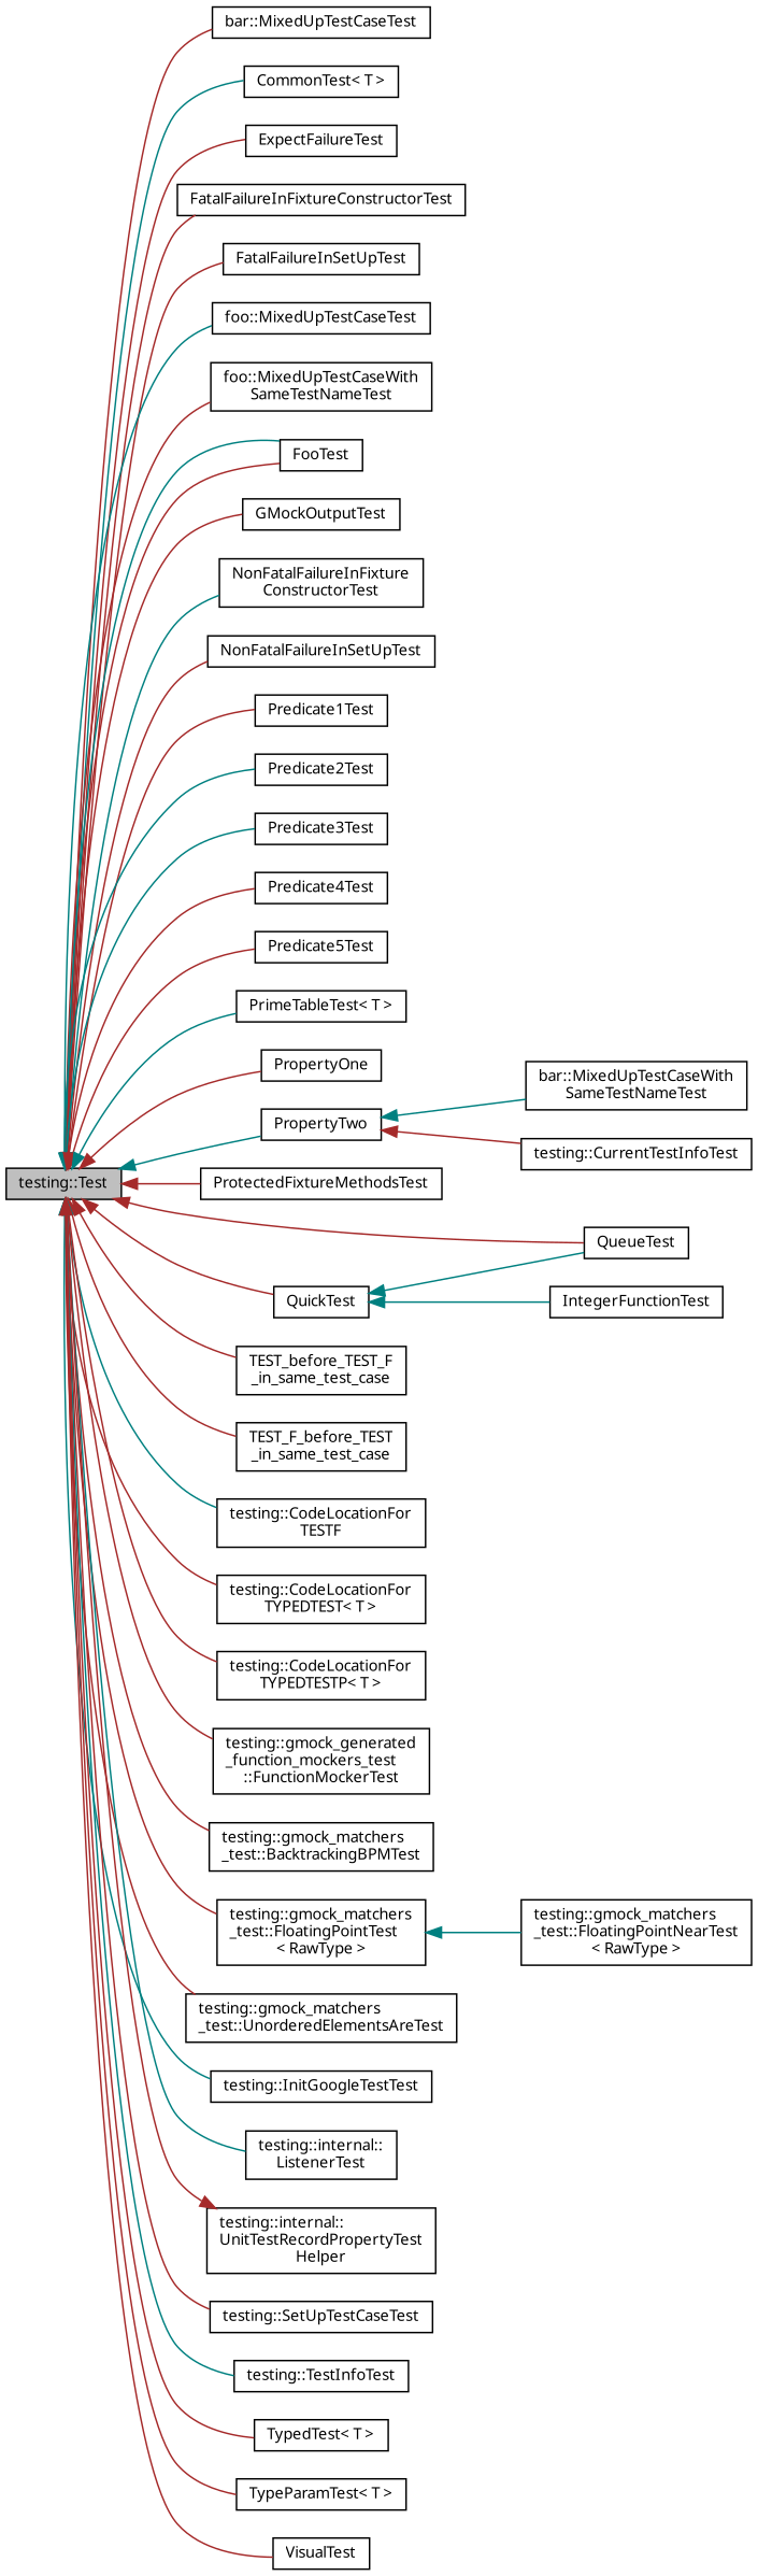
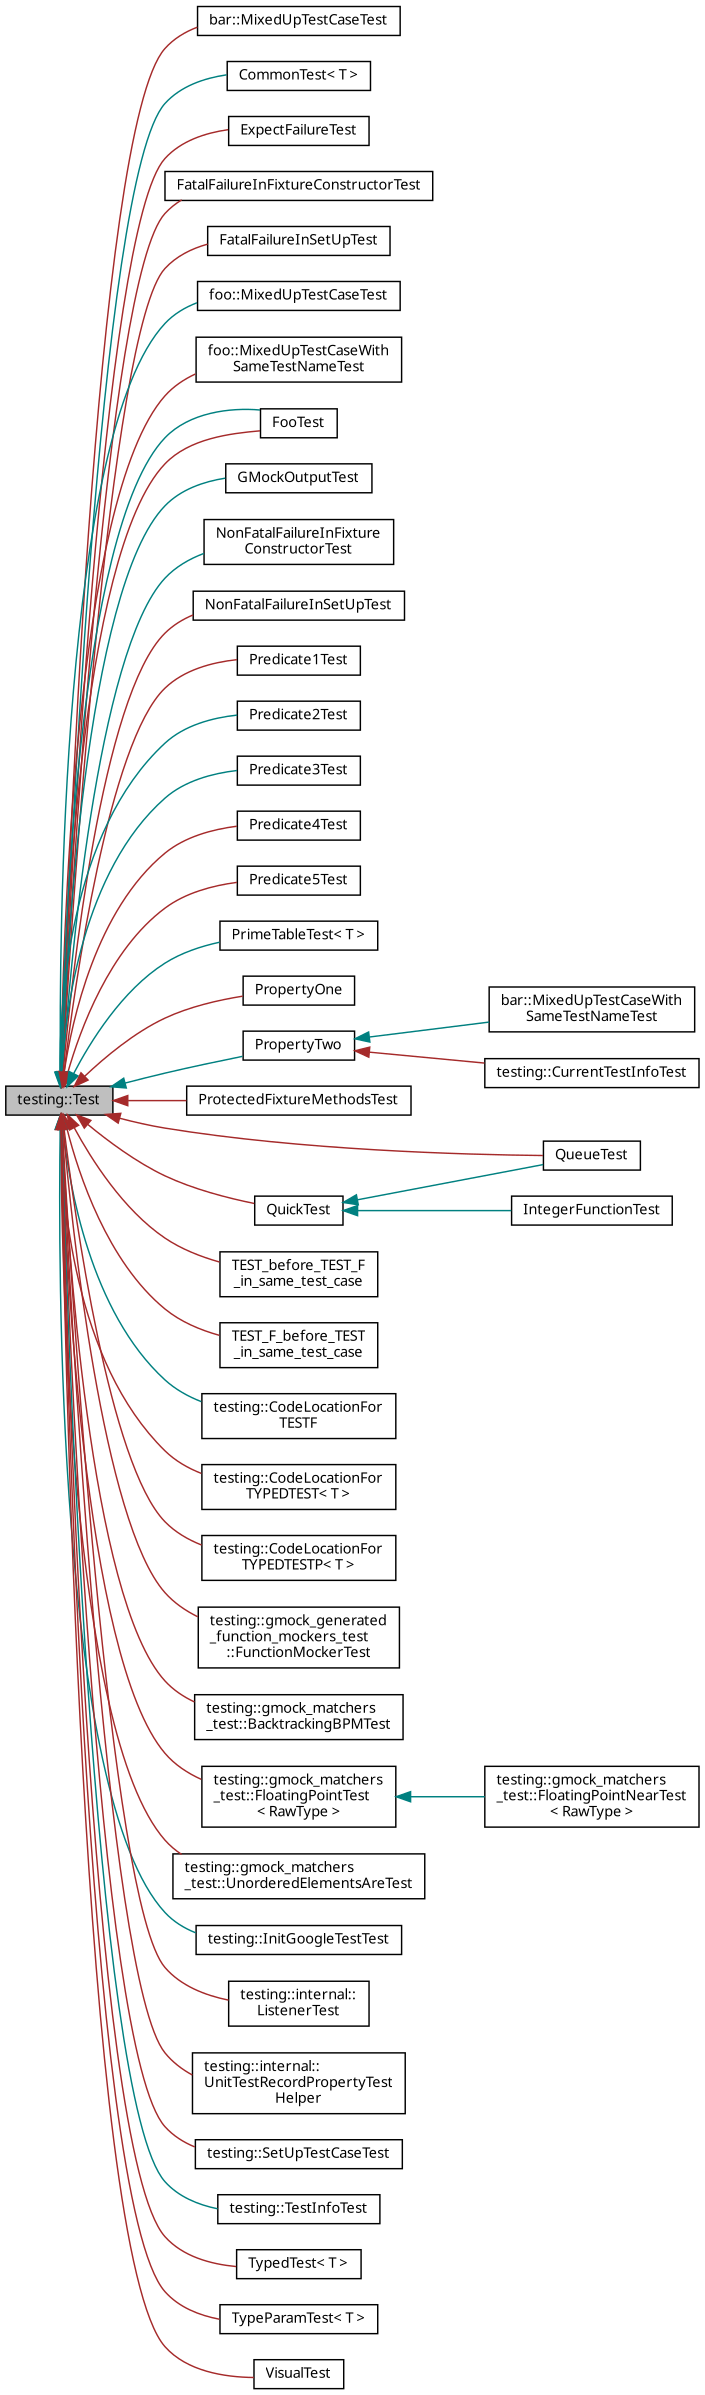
  digraph {
    fontname="Noto Sans"
    rankdir=LR
    node [color=black fillcolor=white fontname="Noto Sans" fontsize=10 shape=record style=filled]
    edge [color=brown dir=back fontname="Noto Sans" fontsize=10 labelfontname=Helvetica labelfontsize=10 style=solid]
    n1 [fillcolor=grey75 fontcolor=black height=0.2 label="testing::Test" width=0.4]
    n2 [height=0.2 label="bar::MixedUpTestCaseTest" width=0.4]
    n3 [height=0.2 label="CommonTest\< T \>" width=0.4]
    n4 [height=0.2 label=ExpectFailureTest width=0.4]
    n5 [height=0.2 label=FatalFailureInFixtureConstructorTest width=0.4]
    n6 [height=0.2 label=FatalFailureInSetUpTest width=0.4]
    n7 [height=0.2 label="foo::MixedUpTestCaseTest" width=0.4]
    n8 [height=0.2 label="foo::MixedUpTestCaseWith\lSameTestNameTest" width=0.4]
    n9 [height=0.2 label=FooTest width=0.4]
    n10 [height=0.2 label=GMockOutputTest width=0.4]
    n11 [height=0.2 label="NonFatalFailureInFixture\lConstructorTest" width=0.4]
    n12 [height=0.2 label=NonFatalFailureInSetUpTest width=0.4]
    n13 [height=0.2 label=Predicate1Test width=0.4]
    n14 [height=0.2 label=Predicate2Test width=0.4]
    n15 [height=0.2 label=Predicate3Test width=0.4]
    n16 [height=0.2 label=Predicate4Test width=0.4]
    n17 [height=0.2 label=Predicate5Test width=0.4]
    n18 [height=0.2 label="PrimeTableTest\< T \>" width=0.4]
    n19 [height=0.2 label=PropertyOne width=0.4]
    n20 [height=0.2 label=PropertyTwo width=0.4]
    n21 [height=0.2 label=ProtectedFixtureMethodsTest width=0.4]
    n22 [height=0.2 label=QueueTest width=0.4]
    n23 [height=0.2 label=QuickTest width=0.4]
    n24 [height=0.2 label="TEST_before_TEST_F\l_in_same_test_case" width=0.4]
    n25 [height=0.2 label="TEST_F_before_TEST\l_in_same_test_case" width=0.4]
    n26 [height=0.2 label="testing::CodeLocationFor\lTESTF" width=0.4]
    n27 [height=0.2 label="testing::CodeLocationFor\lTYPEDTEST\< T \>" width=0.4]
    n28 [height=0.2 label="testing::CodeLocationFor\lTYPEDTESTP\< T \>" width=0.4]
    n29 [height=0.2 label="testing::gmock_generated\l_function_mockers_test\l::FunctionMockerTest" width=0.4]
    n30 [height=0.2 label="testing::gmock_matchers\l_test::BacktrackingBPMTest" width=0.4]
    n31 [height=0.2 label="testing::gmock_matchers\l_test::FloatingPointTest\l\< RawType \>" width=0.4]
    n32 [height=0.2 label="testing::gmock_matchers\l_test::UnorderedElementsAreTest" width=0.4]
    n33 [height=0.2 label="testing::InitGoogleTestTest" width=0.4]
    n34 [height=0.2 label="testing::internal::\lListenerTest" width=0.4]
    n35 [height=0.2 label="testing::internal::\lUnitTestRecordPropertyTest\lHelper" width=0.4]
    n36 [height=0.2 label="testing::SetUpTestCaseTest" width=0.4]
    n37 [height=0.2 label="testing::TestInfoTest" width=0.4]
    n38 [height=0.2 label="TypedTest\< T \>" width=0.4]
    n39 [height=0.2 label="TypeParamTest\< T \>" width=0.4]
    n40 [height=0.2 label=VisualTest width=0.4]
    n41 [height=0.2 label="bar::MixedUpTestCaseWith\lSameTestNameTest" width=0.4]
    n42 [height=0.2 label="testing::CurrentTestInfoTest" width=0.4]
    n43 [height=0.2 label=IntegerFunctionTest width=0.4]
    n44 [height=0.2 label="testing::gmock_matchers\l_test::FloatingPointNearTest\l\< RawType \>" width=0.4]
    n1 -> n2
    n1 -> n3 [color=teal]
    n1 -> n4
    n1 -> n5
    n1 -> n6
    n1 -> n7 [color=teal]
    n1 -> n8
    n1 -> n9
    n1 -> n9 [color=teal]
-   n1 -> n10
+   n1 -> n10 [color=teal]
    n1 -> n11 [color=teal]
    n1 -> n12
    n1 -> n13
    n1 -> n14 [color=teal]
    n1 -> n15 [color=teal]
    n1 -> n16
    n1 -> n17
    n1 -> n18 [color=teal]
    n1 -> n19
    n1 -> n20 [color=teal]
    n1 -> n21
    n1 -> n22
    n1 -> n23
    n1 -> n24
    n1 -> n25
    n1 -> n26 [color=teal]
    n1 -> n27
    n1 -> n28
    n1 -> n29
    n1 -> n30
    n1 -> n31
    n1 -> n32
    n1 -> n33 [color=teal]
-   n1 -> n34 [color=teal]
-   n35 -> n1
+   n1 -> n34
+   n1 -> n35
    n1 -> n36
    n1 -> n37 [color=teal]
    n1 -> n38
    n1 -> n39
    n1 -> n40
    n20 -> n41 [color=teal]
    n20 -> n42
    n23 -> n22 [color=teal]
    n23 -> n43 [color=teal]
    n31 -> n44 [color=teal]
  }
